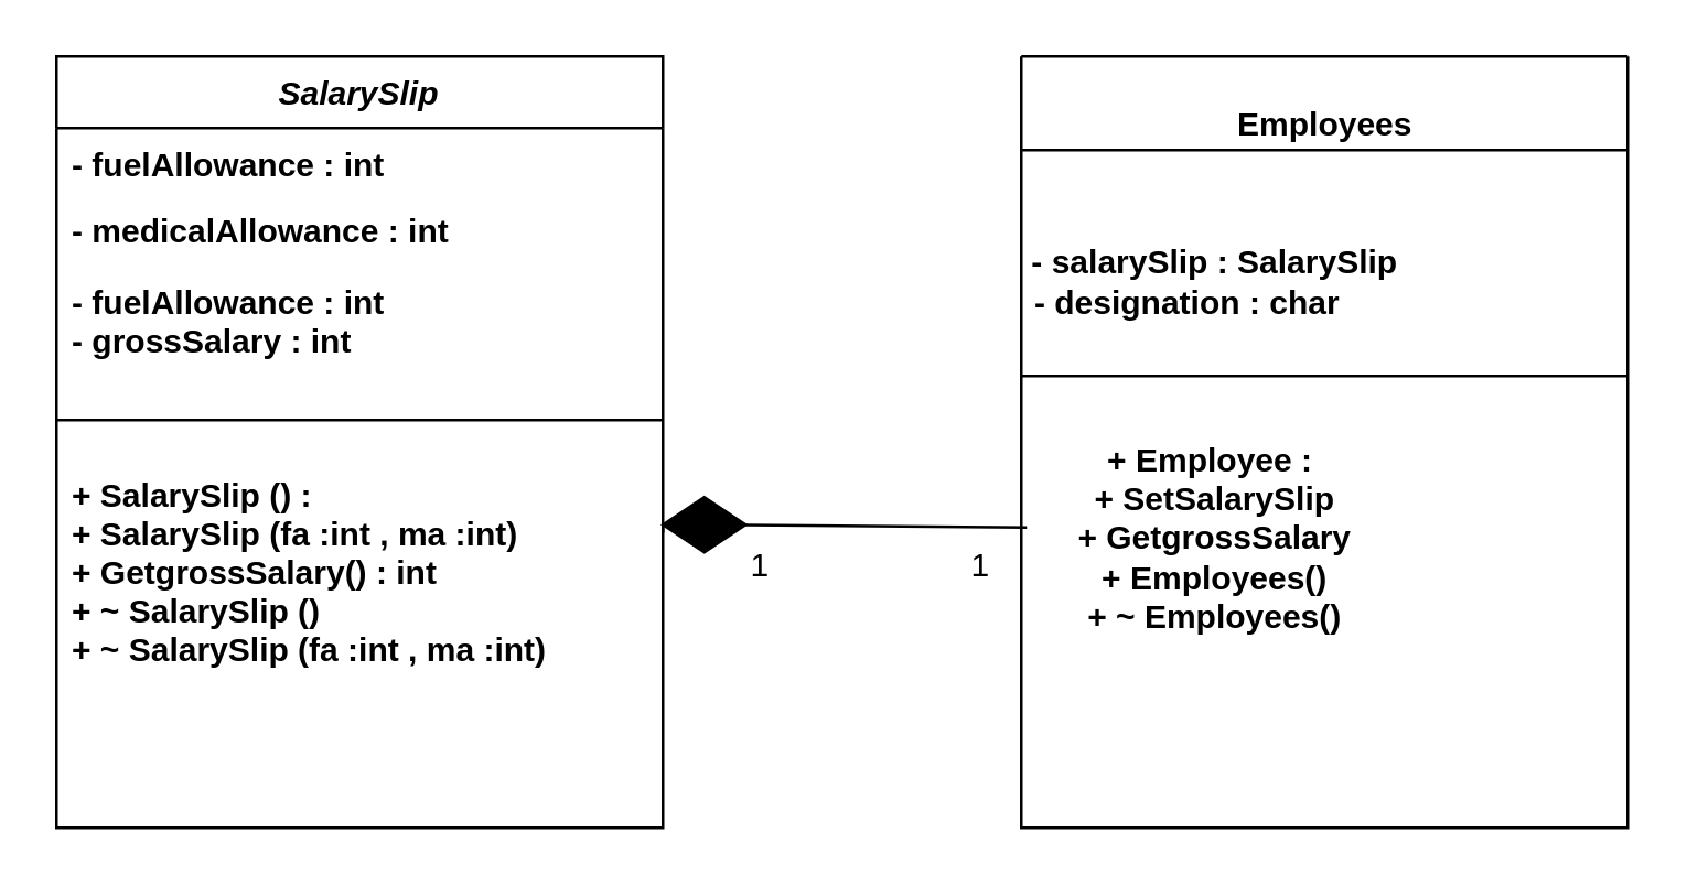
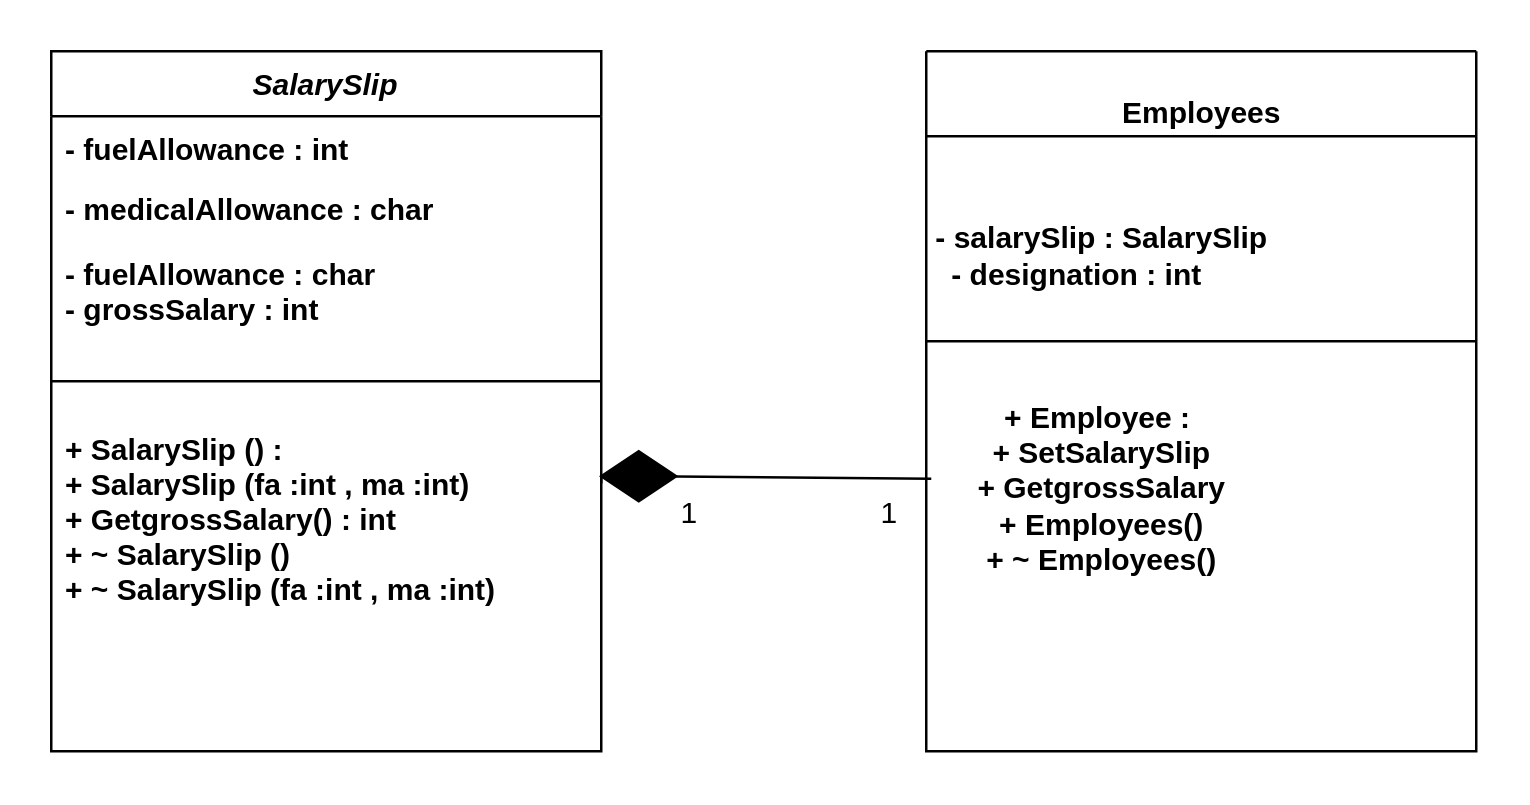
  <mxCell id="0" />
  <mxCell id="1" parent="0" />
  <mxCell id="2" value="SalarySlip" style="swimlane;fontStyle=3;align=center;verticalAlign=top;childLayout=stackLayout;horizontal=1;startSize=26;horizontalStack=0;resizeParent=1;resizeLast=0;collapsible=1;marginBottom=0;rounded=0;shadow=0;strokeWidth=1;" parent="1" vertex="1"><mxGeometry x="20" y="20" width="220" height="280" as="geometry"><mxRectangle x="230" y="140" width="160" height="26" as="alternateBounds" /></mxGeometry></mxCell>
  <mxCell id="3" value="- fuelAllowance : int" style="text;align=left;verticalAlign=top;spacingLeft=4;spacingRight=4;overflow=hidden;rotatable=0;points=[[0,0.5],[1,0.5]];portConstraint=eastwest;fontStyle=1" parent="2" vertex="1"><mxGeometry y="26" width="220" height="24" as="geometry" /></mxCell>
- <mxCell id="4" value="- medicalAllowance : int" style="text;align=left;verticalAlign=top;spacingLeft=4;spacingRight=4;overflow=hidden;rotatable=0;points=[[0,0.5],[1,0.5]];portConstraint=eastwest;rounded=0;shadow=0;html=0;fontStyle=1" parent="2" vertex="1"><mxGeometry y="50" width="220" height="26" as="geometry" /></mxCell>
- <mxCell id="5" value="- fuelAllowance : int&#10;- grossSalary : int" style="text;align=left;verticalAlign=top;spacingLeft=4;spacingRight=4;overflow=hidden;rotatable=0;points=[[0,0.5],[1,0.5]];portConstraint=eastwest;rounded=0;shadow=0;html=0;fontStyle=1" parent="2" vertex="1"><mxGeometry y="76" width="220" height="42" as="geometry" /></mxCell>
+ <mxCell id="4" value="- medicalAllowance : char" style="text;align=left;verticalAlign=top;spacingLeft=4;spacingRight=4;overflow=hidden;rotatable=0;points=[[0,0.5],[1,0.5]];portConstraint=eastwest;rounded=0;shadow=0;html=0;fontStyle=1" parent="2" vertex="1"><mxGeometry y="50" width="220" height="26" as="geometry" /></mxCell>
+ <mxCell id="5" value="- fuelAllowance : char&#10;- grossSalary : int" style="text;align=left;verticalAlign=top;spacingLeft=4;spacingRight=4;overflow=hidden;rotatable=0;points=[[0,0.5],[1,0.5]];portConstraint=eastwest;rounded=0;shadow=0;html=0;fontStyle=1" parent="2" vertex="1"><mxGeometry y="76" width="220" height="42" as="geometry" /></mxCell>
  <mxCell id="6" value="" style="line;html=1;strokeWidth=1;align=left;verticalAlign=middle;spacingTop=-1;spacingLeft=3;spacingRight=3;rotatable=0;labelPosition=right;points=[];portConstraint=eastwest;" parent="2" vertex="1"><mxGeometry y="118" width="220" height="28" as="geometry" /></mxCell>
  <mxCell id="7" value="+ SalarySlip () :&#10;+ SalarySlip (fa :int , ma :int)&#10;+ GetgrossSalary() : int&#10;+ ~ SalarySlip () &#10;+ ~ SalarySlip (fa :int , ma :int)" style="text;align=left;verticalAlign=top;spacingLeft=4;spacingRight=4;overflow=hidden;rotatable=0;points=[[0,0.5],[1,0.5]];portConstraint=eastwest;fontStyle=1" parent="2" vertex="1"><mxGeometry y="146" width="220" height="134" as="geometry" /></mxCell>
  <mxCell id="8" value="" style="swimlane;startSize=0;" vertex="1" parent="1"><mxGeometry x="370" y="20" width="220" height="280" as="geometry" /></mxCell>
  <mxCell id="9" value="" style="line;html=1;strokeWidth=1;align=left;verticalAlign=middle;spacingTop=-1;spacingLeft=3;spacingRight=3;rotatable=0;labelPosition=right;points=[];portConstraint=eastwest;" vertex="1" parent="8"><mxGeometry y="20" width="220" height="28" as="geometry" /></mxCell>
  <mxCell id="10" value="" style="line;html=1;strokeWidth=1;align=left;verticalAlign=middle;spacingTop=-1;spacingLeft=3;spacingRight=3;rotatable=0;labelPosition=right;points=[];portConstraint=eastwest;" vertex="1" parent="8"><mxGeometry y="102" width="220" height="28" as="geometry" /></mxCell>
  <mxCell id="11" value="&lt;b&gt;- salarySlip : SalarySlip&lt;/b&gt;" style="text;html=1;align=center;verticalAlign=middle;resizable=0;points=[];autosize=1;strokeColor=none;fillColor=none;" vertex="1" parent="8"><mxGeometry x="-10" y="60" width="160" height="30" as="geometry" /></mxCell>
  <mxCell id="12" value="&lt;b&gt;+ Employee :&amp;nbsp;&lt;br&gt;+ SetSalarySlip&lt;br&gt;+ GetgrossSalary&lt;br&gt;+ Employees()&lt;br&gt;+ ~ Employees()&lt;br&gt;&lt;/b&gt;" style="text;html=1;align=center;verticalAlign=middle;resizable=0;points=[];autosize=1;strokeColor=none;fillColor=none;" vertex="1" parent="8"><mxGeometry x="10" y="130" width="120" height="90" as="geometry" /></mxCell>
  <mxCell id="13" value="Employees" style="text;html=1;align=center;verticalAlign=middle;resizable=0;points=[];autosize=1;strokeColor=none;fillColor=none;fontStyle=1" vertex="1" parent="8"><mxGeometry x="65" y="10" width="90" height="30" as="geometry" /></mxCell>
  <mxCell id="14" value="" style="endArrow=none;html=1;rounded=0;entryX=1.067;entryY=0.033;entryDx=0;entryDy=0;entryPerimeter=0;startArrow=none;" edge="1" parent="1" source="17" target="15"><mxGeometry width="50" height="50" relative="1" as="geometry"><mxPoint x="240" y="190" as="sourcePoint" /><mxPoint x="330" y="190" as="targetPoint" /></mxGeometry></mxCell>
  <mxCell id="15" value="1" style="text;html=1;align=center;verticalAlign=middle;resizable=0;points=[];autosize=1;strokeColor=none;fillColor=none;" vertex="1" parent="1"><mxGeometry x="340" y="190" width="30" height="30" as="geometry" /></mxCell>
  <mxCell id="16" value="1" style="text;html=1;align=center;verticalAlign=middle;resizable=0;points=[];autosize=1;strokeColor=none;fillColor=none;" vertex="1" parent="1"><mxGeometry x="260" y="190" width="30" height="30" as="geometry" /></mxCell>
  <mxCell id="17" value="" style="rhombus;whiteSpace=wrap;html=1;fillColor=#000000;" vertex="1" parent="1"><mxGeometry x="240" y="180" width="30" height="20" as="geometry" /></mxCell>
  <mxCell id="18" value="" style="endArrow=none;html=1;rounded=0;entryX=0;entryY=0.645;entryDx=0;entryDy=0;entryPerimeter=0;" edge="1" parent="1" target="17"><mxGeometry width="50" height="50" relative="1" as="geometry"><mxPoint x="240" y="190" as="sourcePoint" /><mxPoint x="370" y="189" as="targetPoint" /></mxGeometry></mxCell>
- <mxCell id="19" value="&lt;b&gt;- designation : char&lt;/b&gt;" style="text;html=1;align=center;verticalAlign=middle;resizable=0;points=[];autosize=1;strokeColor=none;fillColor=none;" vertex="1" parent="1"><mxGeometry x="365" y="95" width="130" height="30" as="geometry" /></mxCell>
+ <mxCell id="19" value="&lt;b&gt;- designation : int&lt;/b&gt;" style="text;html=1;align=center;verticalAlign=middle;resizable=0;points=[];autosize=1;strokeColor=none;fillColor=none;" vertex="1" parent="1"><mxGeometry x="365" y="95" width="130" height="30" as="geometry" /></mxCell>
